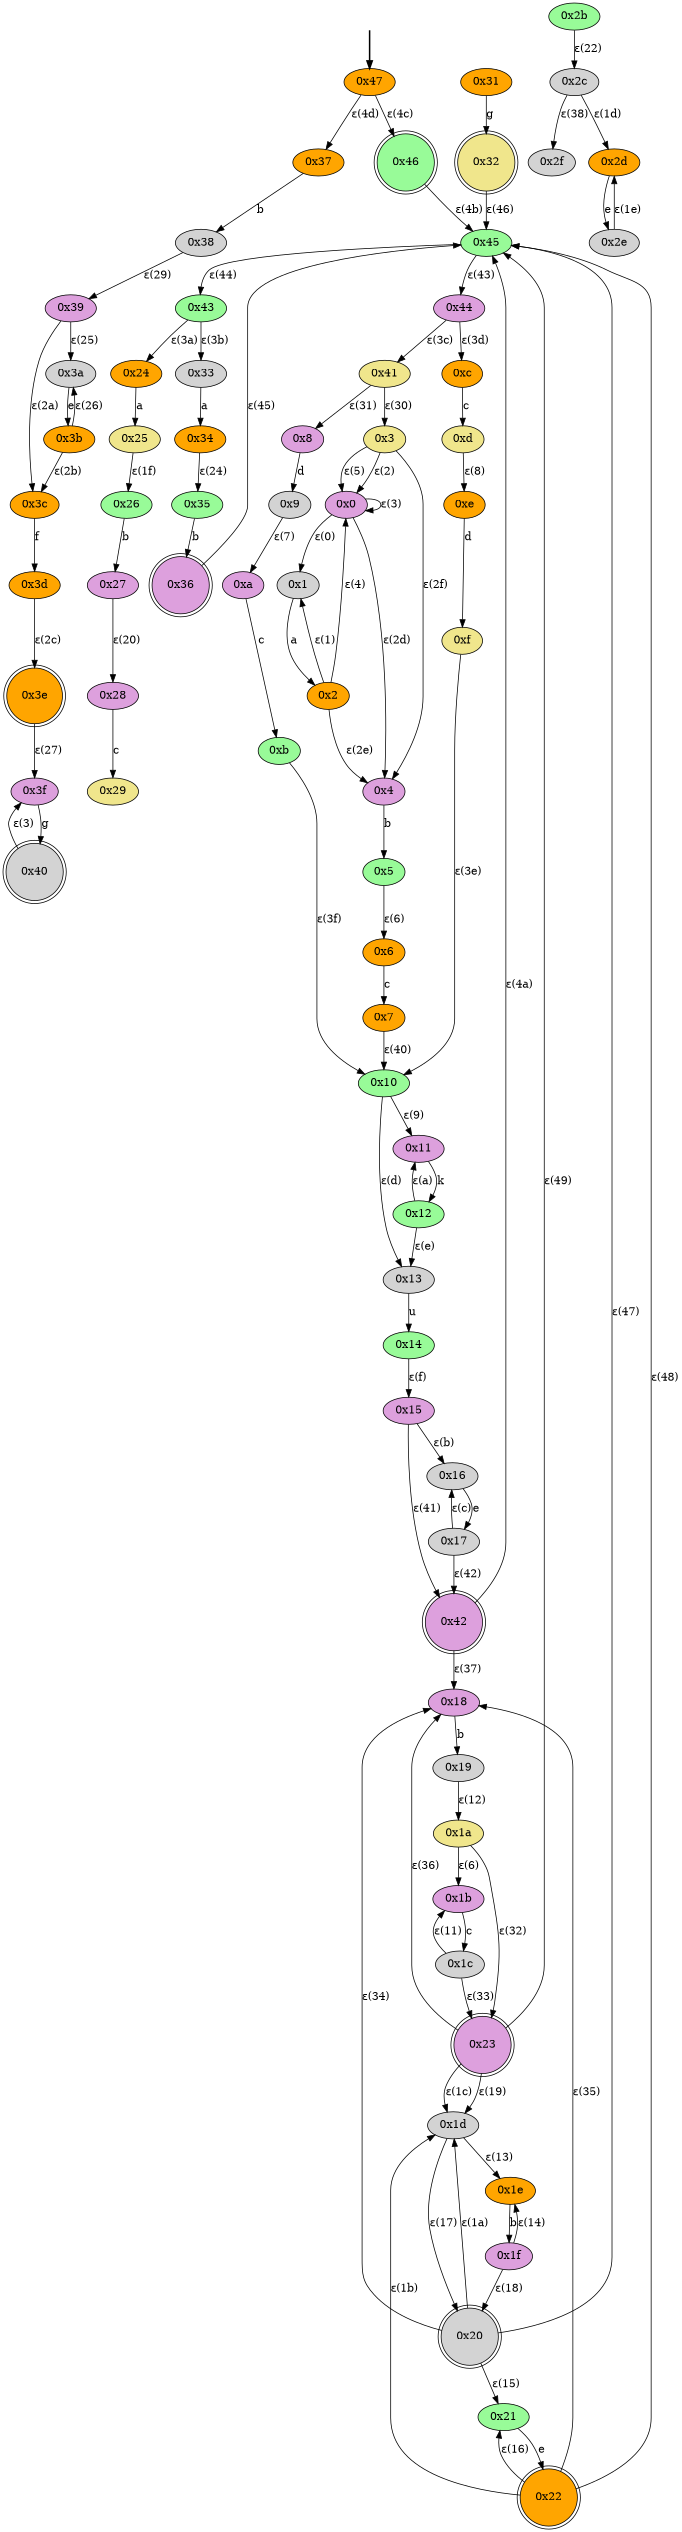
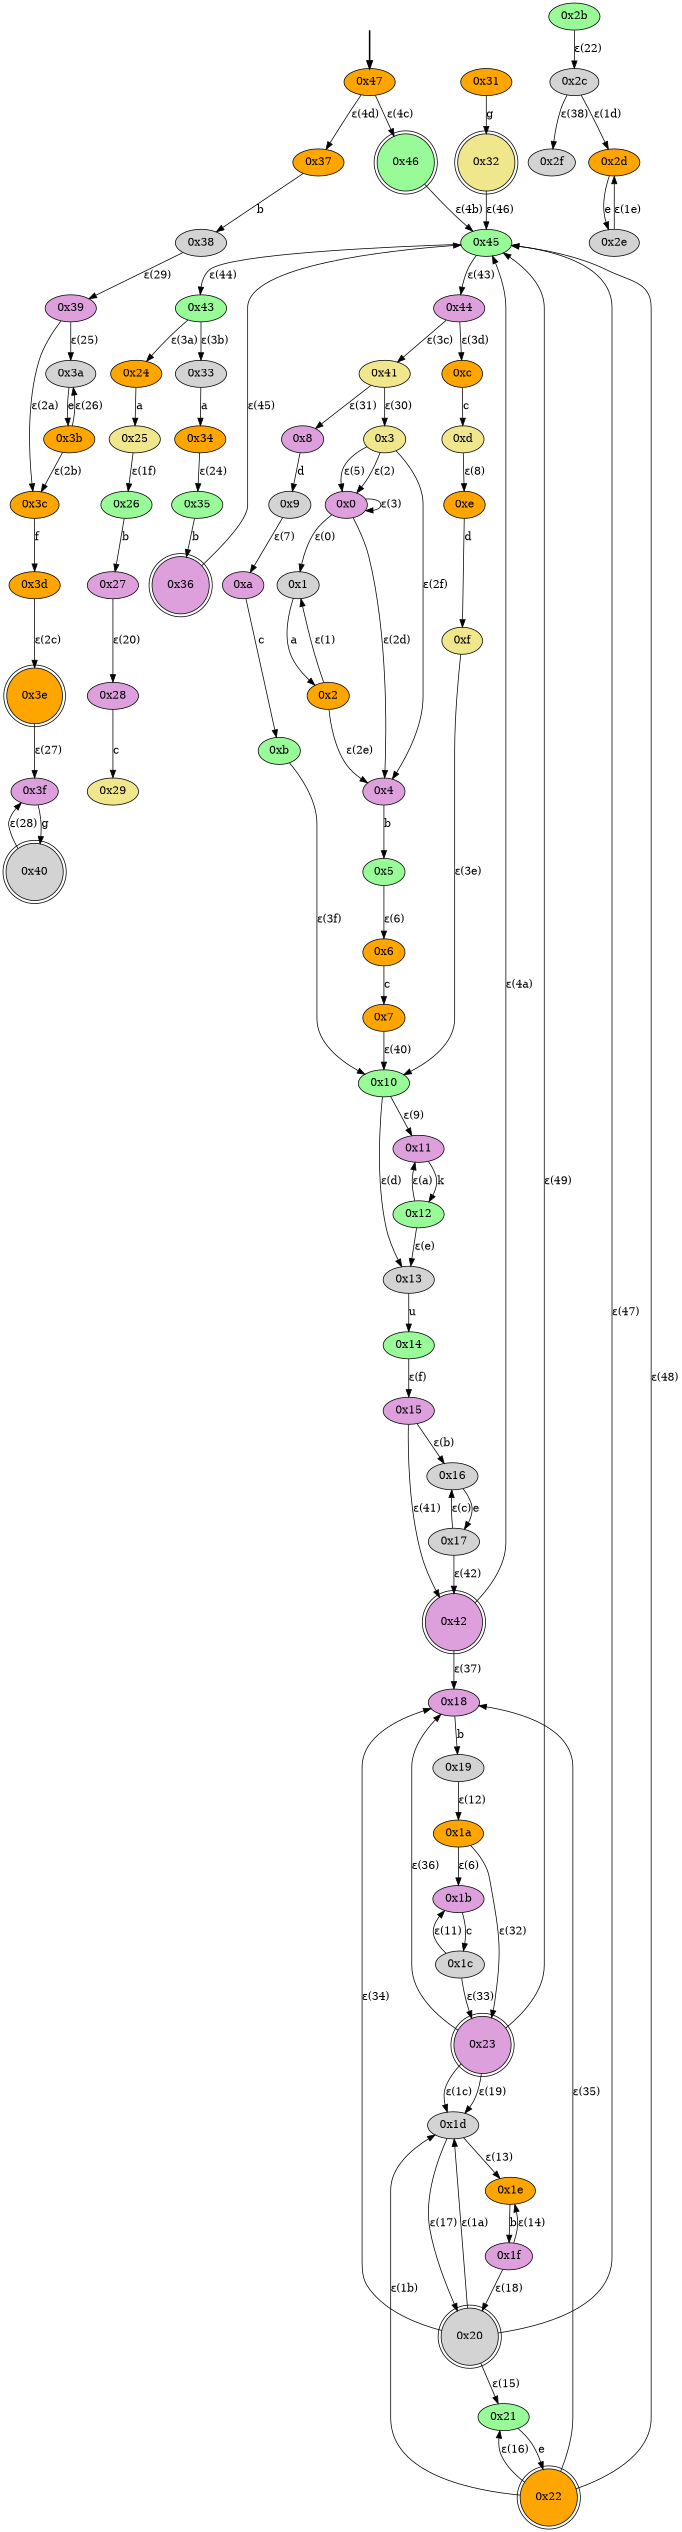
  digraph {
    node [style=filled fillcolor=orange]
    fake [style=invisible fillcolor=""]
    "0x47" [root=true]
    "0x46" [fillcolor=palegreen shape=doublecircle]
    "0x37"
    "0x20" [fillcolor=lightgrey shape=doublecircle]
    "0x1d" [fillcolor=lightgrey]
    "0x45" [fillcolor=palegreen]
    "0x18" [fillcolor=plum]
    "0x21" [fillcolor=palegreen]
    "0x1e"
    "0x1f" [fillcolor=plum]
    "0x43" [fillcolor=palegreen]
    "0x24"
    "0x33" [fillcolor=lightgrey]
    "0x25" [fillcolor=khaki]
    "0x34"
    "0x3" [fillcolor=khaki]
    "0x4" [fillcolor=plum]
    "0x0" [fillcolor=plum]
    "0x5" [fillcolor=palegreen]
    "0x1" [fillcolor=lightgrey]
    "0x29" [fillcolor=khaki]
    "0x41" [fillcolor=khaki]
    "0x8" [fillcolor=plum]
    "0x9" [fillcolor=lightgrey]
    "0x42" [fillcolor=plum shape=doublecircle]
    "0x44" [fillcolor=plum]
    "0x19" [fillcolor=lightgrey]
    "0x39" [fillcolor=plum]
    "0x3a" [fillcolor=lightgrey]
    "0x3c"
    "0x3b"
    "0x3d"
    "0x28" [fillcolor=plum]
    "0x2b" [fillcolor=palegreen]
    "0x2c" [fillcolor=lightgrey]
    "0x32" [fillcolor=khaki shape=doublecircle]
    "0xf" [fillcolor=khaki]
    "0xe"
    "0x10" [fillcolor=palegreen]
    "0xc"
    "0x31"
    "0x36" [fillcolor=plum shape=doublecircle]
    "0x13" [fillcolor=lightgrey]
    "0x11" [fillcolor=plum]
    "0x17" [fillcolor=lightgrey]
    "0x16" [fillcolor=lightgrey]
    "0xd" [fillcolor=khaki]
    "0x22" [shape=doublecircle]
    "0x35" [fillcolor=palegreen]
    "0x23" [fillcolor=plum shape=doublecircle]
-   "0x1a" [fillcolor=khaki]
+   "0x1a"
    "0x1b" [fillcolor=plum]
    "0x1c" [fillcolor=lightgrey]
    "0x38" [fillcolor=lightgrey]
    "0xa" [fillcolor=plum]
    "0x26" [fillcolor=palegreen]
    "0x6"
    "0x7"
    "0x2"
    "0x2f" [fillcolor=lightgrey]
    "0x3e" [shape=doublecircle]
    "0x3f" [fillcolor=plum]
    "0x40" [fillcolor=lightgrey shape=doublecircle]
    "0x2e" [fillcolor=lightgrey]
    "0x2d"
    "0x27" [fillcolor=plum]
    "0x12" [fillcolor=palegreen]
    "0x14" [fillcolor=palegreen]
    "0x15" [fillcolor=plum]
    "0xb" [fillcolor=palegreen]
    fake -> "0x47" [style=bold]
    "0x47" -> "0x46" [label="ε(4c)"]
    "0x47" -> "0x37" [label="ε(4d)"]
    "0x46" -> "0x45" [label="ε(4b)"]
    "0x37" -> "0x38" [label=b]
    "0x20" -> "0x1d" [label="ε(1a)"]
    "0x20" -> "0x45" [label="ε(47)"]
    "0x20" -> "0x18" [label="ε(34)"]
    "0x20" -> "0x21" [label="ε(15)"]
    "0x1d" -> "0x20" [label="ε(17)"]
    "0x1d" -> "0x1e" [label="ε(13)"]
    "0x45" -> "0x43" [label="ε(44)"]
    "0x45" -> "0x44" [label="ε(43)"]
    "0x18" -> "0x19" [label=b]
    "0x21" -> "0x22" [label=e]
    "0x1e" -> "0x1f" [label=b]
    "0x1f" -> "0x20" [label="ε(18)"]
    "0x1f" -> "0x1e" [label="ε(14)"]
    "0x43" -> "0x24" [label="ε(3a)"]
    "0x43" -> "0x33" [label="ε(3b)"]
    "0x24" -> "0x25" [label=a]
    "0x33" -> "0x34" [label=a]
    "0x25" -> "0x26" [label="ε(1f)"]
    "0x34" -> "0x35" [label="ε(24)"]
    "0x3" -> "0x4" [label="ε(2f)"]
    "0x3" -> "0x0" [label="ε(2)"]
    "0x3" -> "0x0" [label="ε(5)"]
    "0x4" -> "0x5" [label=b]
    "0x0" -> "0x4" [label="ε(2d)"]
    "0x0" -> "0x0" [label="ε(3)"]
    "0x0" -> "0x1" [label="ε(0)"]
    "0x5" -> "0x6" [label="ε(6)"]
    "0x1" -> "0x2" [label=a]
    "0x41" -> "0x3" [label="ε(30)"]
    "0x41" -> "0x8" [label="ε(31)"]
    "0x8" -> "0x9" [label=d]
    "0x9" -> "0xa" [label="ε(7)"]
    "0x42" -> "0x45" [label="ε(4a)"]
    "0x42" -> "0x18" [label="ε(37)"]
    "0x44" -> "0x41" [label="ε(3c)"]
    "0x44" -> "0xc" [label="ε(3d)"]
    "0x19" -> "0x1a" [label="ε(12)"]
    "0x39" -> "0x3a" [label="ε(25)"]
    "0x39" -> "0x3c" [label="ε(2a)"]
    "0x3a" -> "0x3b" [label=e]
    "0x3c" -> "0x3d" [label=f]
    "0x3b" -> "0x3a" [label="ε(26)"]
    "0x3b" -> "0x3c" [label="ε(2b)"]
    "0x3d" -> "0x3e" [label="ε(2c)"]
    "0x28" -> "0x29" [label=c]
    "0x2b" -> "0x2c" [label="ε(22)"]
    "0x2c" -> "0x2f" [label="ε(38)"]
    "0x2c" -> "0x2d" [label="ε(1d)"]
    "0x32" -> "0x45" [label="ε(46)"]
    "0xf" -> "0x10" [label="ε(3e)"]
    "0xe" -> "0xf" [label=d]
    "0x10" -> "0x13" [label="ε(d)"]
    "0x10" -> "0x11" [label="ε(9)"]
    "0xc" -> "0xd" [label=c]
    "0x31" -> "0x32" [label=g]
    "0x36" -> "0x45" [label="ε(45)"]
    "0x13" -> "0x14" [label=u]
    "0x11" -> "0x12" [label=k]
    "0x17" -> "0x42" [label="ε(42)"]
    "0x17" -> "0x16" [label="ε(c)"]
    "0x16" -> "0x17" [label=e]
    "0xd" -> "0xe" [label="ε(8)"]
    "0x22" -> "0x1d" [label="ε(1b)"]
    "0x22" -> "0x45" [label="ε(48)"]
    "0x22" -> "0x18" [label="ε(35)"]
    "0x22" -> "0x21" [label="ε(16)"]
    "0x35" -> "0x36" [label=b]
    "0x23" -> "0x1d" [label="ε(19)"]
    "0x23" -> "0x1d" [label="ε(1c)"]
    "0x23" -> "0x45" [label="ε(49)"]
    "0x23" -> "0x18" [label="ε(36)"]
    "0x1a" -> "0x23" [label="ε(32)"]
    "0x1a" -> "0x1b" [label="ε(6)"]
    "0x1b" -> "0x1c" [label=c]
    "0x1c" -> "0x23" [label="ε(33)"]
    "0x1c" -> "0x1b" [label="ε(11)"]
    "0x38" -> "0x39" [label="ε(29)"]
    "0xa" -> "0xb" [label=c]
    "0x26" -> "0x27" [label=b]
    "0x6" -> "0x7" [label=c]
    "0x7" -> "0x10" [label="ε(40)"]
    "0x2" -> "0x4" [label="ε(2e)"]
-   "0x2" -> "0x0" [label="ε(4)"]
    "0x2" -> "0x1" [label="ε(1)"]
    "0x3e" -> "0x3f" [label="ε(27)"]
    "0x3f" -> "0x40" [label=g]
-   "0x40" -> "0x3f" [label="ε(3)"]
+   "0x40" -> "0x3f" [label="ε(28)"]
    "0x2e" -> "0x2d" [label="ε(1e)"]
    "0x2d" -> "0x2e" [label=e]
    "0x27" -> "0x28" [label="ε(20)"]
    "0x12" -> "0x13" [label="ε(e)"]
    "0x12" -> "0x11" [label="ε(a)"]
    "0x14" -> "0x15" [label="ε(f)"]
    "0x15" -> "0x42" [label="ε(41)"]
    "0x15" -> "0x16" [label="ε(b)"]
    "0xb" -> "0x10" [label="ε(3f)"]
  }
